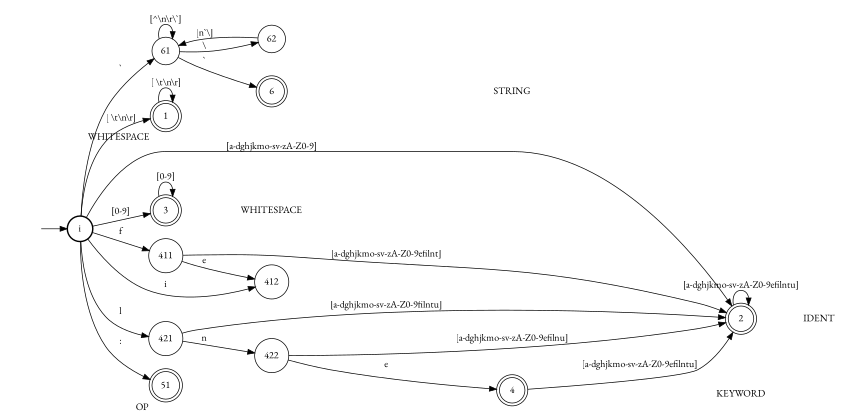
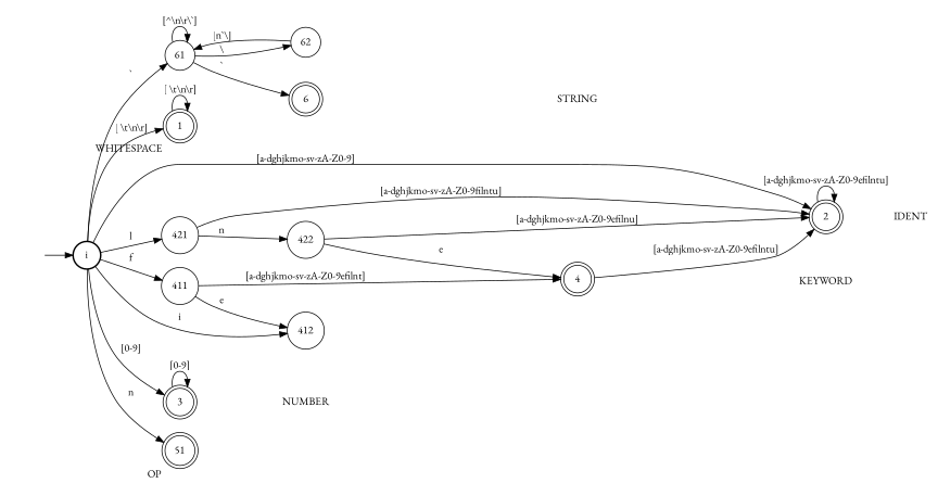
  digraph {
    fontname="EB Garamond"
    rankdir=LR
    node [fontname="EB Garamond" shape=circle]
    edge [fontname="EB Garamond"]
    61
    62
    6 [shape=doublecircle]
    zero [style=invis shape=""]
    n5 [label=<i> style=bold]
    1 [shape=doublecircle xlabel=WHITESPACE]
    2 [shape=doublecircle]
    3 [shape=doublecircle]
    411
    412
    421
    51 [shape=doublecircle xlabel=OP]
    IDENT [shape=plaintext]
-   NUMBER [shape=plaintext label=WHITESPACE]
+   NUMBER [shape=plaintext]
    422
    4 [shape=doublecircle]
    KEYWORD [shape=plaintext]
    STRING [shape=plaintext]
    subgraph cluster_1 {
      rankdir=TR
      style=invis
      61
      62
    }
    61 -> 61 [label="[^\\n\\r\\`]"]
    61 -> 62 [label="\\"]
    61 -> 6 [label="`"]
    62 -> 61 [label="[n`\\]"]
    6 -> STRING [style=invis]
    zero -> n5
    n5 -> 61 [label="`"]
    n5 -> 1 [label="[ \\t\\n\\r]"]
    n5 -> 2 [label="[a-dghjkmo-sv-zA-Z0-9]"]
    n5 -> 3 [label="[0-9]"]
    n5 -> 411 [label=f]
    n5 -> 412 [label=<i>]
    n5 -> 421 [label=l]
-   n5 -> 51 [label=":"]
+   n5 -> 51 [label=n]
    1 -> 1 [label="[ \\t\\n\\r]"]
    2 -> 2 [label="[a-dghjkmo-sv-zA-Z0-9efilntu]"]
    2 -> IDENT [style=invis]
    3 -> 3 [label="[0-9]"]
    3 -> NUMBER [style=invis]
-   411 -> 2 [label="[a-dghjkmo-sv-zA-Z0-9efilnt]"]
+   411 -> 4 [label="[a-dghjkmo-sv-zA-Z0-9efilnt]"]
    411 -> 412 [label=e]
    421 -> 2 [label="[a-dghjkmo-sv-zA-Z0-9filntu]"]
    421 -> 422 [label=n]
    422 -> 2 [label="[a-dghjkmo-sv-zA-Z0-9efilnu]"]
    422 -> 4 [label=e]
    4 -> 2 [label="[a-dghjkmo-sv-zA-Z0-9efilntu]"]
    4 -> KEYWORD [style=invis]
  }
